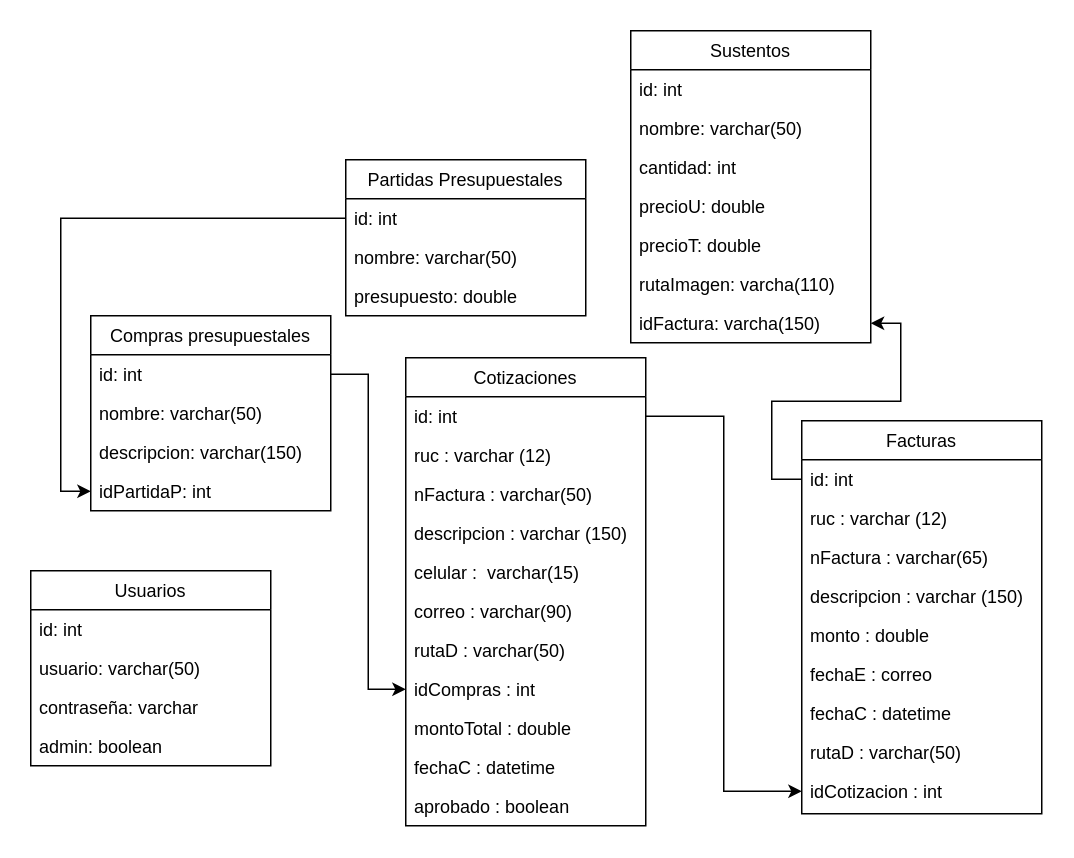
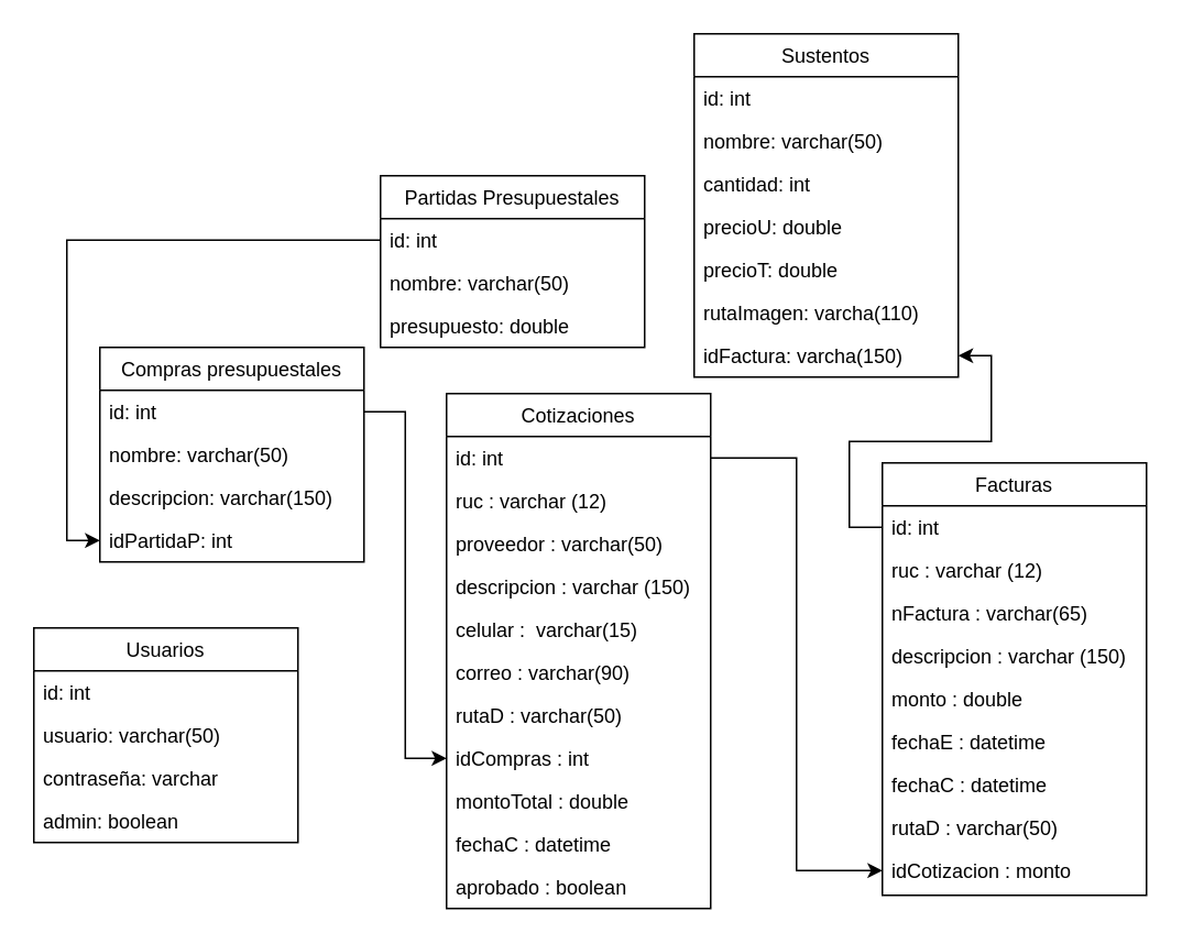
  <mxCell id="0" />
  <mxCell id="1" parent="0" />
  <mxCell id="2" value="Facturas" style="swimlane;fontStyle=0;align=center;verticalAlign=top;childLayout=stackLayout;horizontal=1;startSize=26;horizontalStack=0;resizeParent=1;resizeLast=0;collapsible=1;marginBottom=0;rounded=0;shadow=0;strokeWidth=1;" parent="1" vertex="1"><mxGeometry x="534" y="280" width="160" height="262" as="geometry"><mxRectangle x="230" y="140" width="160" height="26" as="alternateBounds" /></mxGeometry></mxCell>
  <mxCell id="3" value="id: int " style="text;align=left;verticalAlign=top;spacingLeft=4;spacingRight=4;overflow=hidden;rotatable=0;points=[[0,0.5],[1,0.5]];portConstraint=eastwest;" parent="2" vertex="1"><mxGeometry y="26" width="160" height="26" as="geometry" /></mxCell>
  <mxCell id="4" value="ruc : varchar (12)" style="text;align=left;verticalAlign=top;spacingLeft=4;spacingRight=4;overflow=hidden;rotatable=0;points=[[0,0.5],[1,0.5]];portConstraint=eastwest;rounded=0;shadow=0;html=0;" parent="2" vertex="1"><mxGeometry y="52" width="160" height="26" as="geometry" /></mxCell>
  <mxCell id="5" value="nFactura : varchar(65)" style="text;align=left;verticalAlign=top;spacingLeft=4;spacingRight=4;overflow=hidden;rotatable=0;points=[[0,0.5],[1,0.5]];portConstraint=eastwest;rounded=0;shadow=0;html=0;" parent="2" vertex="1"><mxGeometry y="78" width="160" height="26" as="geometry" /></mxCell>
  <mxCell id="6" value="descripcion : varchar (150)" style="text;align=left;verticalAlign=top;spacingLeft=4;spacingRight=4;overflow=hidden;rotatable=0;points=[[0,0.5],[1,0.5]];portConstraint=eastwest;rounded=0;shadow=0;html=0;" parent="2" vertex="1"><mxGeometry y="104" width="160" height="26" as="geometry" /></mxCell>
  <mxCell id="7" value="monto : double" style="text;align=left;verticalAlign=top;spacingLeft=4;spacingRight=4;overflow=hidden;rotatable=0;points=[[0,0.5],[1,0.5]];portConstraint=eastwest;rounded=0;shadow=0;html=0;" parent="2" vertex="1"><mxGeometry y="130" width="160" height="26" as="geometry" /></mxCell>
- <mxCell id="8" value="fechaE : correo" style="text;align=left;verticalAlign=top;spacingLeft=4;spacingRight=4;overflow=hidden;rotatable=0;points=[[0,0.5],[1,0.5]];portConstraint=eastwest;rounded=0;shadow=0;html=0;" parent="2" vertex="1"><mxGeometry y="156" width="160" height="26" as="geometry" /></mxCell>
+ <mxCell id="8" value="fechaE : datetime" style="text;align=left;verticalAlign=top;spacingLeft=4;spacingRight=4;overflow=hidden;rotatable=0;points=[[0,0.5],[1,0.5]];portConstraint=eastwest;rounded=0;shadow=0;html=0;" parent="2" vertex="1"><mxGeometry y="156" width="160" height="26" as="geometry" /></mxCell>
  <mxCell id="9" value="fechaC : datetime" style="text;align=left;verticalAlign=top;spacingLeft=4;spacingRight=4;overflow=hidden;rotatable=0;points=[[0,0.5],[1,0.5]];portConstraint=eastwest;rounded=0;shadow=0;html=0;" parent="2" vertex="1"><mxGeometry y="182" width="160" height="26" as="geometry" /></mxCell>
  <mxCell id="10" value="rutaD : varchar(50)" style="text;align=left;verticalAlign=top;spacingLeft=4;spacingRight=4;overflow=hidden;rotatable=0;points=[[0,0.5],[1,0.5]];portConstraint=eastwest;rounded=0;shadow=0;html=0;" parent="2" vertex="1"><mxGeometry y="208" width="160" height="26" as="geometry" /></mxCell>
- <mxCell id="11" value="idCotizacion : int" style="text;align=left;verticalAlign=top;spacingLeft=4;spacingRight=4;overflow=hidden;rotatable=0;points=[[0,0.5],[1,0.5]];portConstraint=eastwest;rounded=0;shadow=0;html=0;" parent="2" vertex="1"><mxGeometry y="234" width="160" height="26" as="geometry" /></mxCell>
+ <mxCell id="11" value="idCotizacion : monto" style="text;align=left;verticalAlign=top;spacingLeft=4;spacingRight=4;overflow=hidden;rotatable=0;points=[[0,0.5],[1,0.5]];portConstraint=eastwest;rounded=0;shadow=0;html=0;" parent="2" vertex="1"><mxGeometry y="234" width="160" height="26" as="geometry" /></mxCell>
  <mxCell id="12" value="Partidas Presupuestales" style="swimlane;fontStyle=0;align=center;verticalAlign=top;childLayout=stackLayout;horizontal=1;startSize=26;horizontalStack=0;resizeParent=1;resizeLast=0;collapsible=1;marginBottom=0;rounded=0;shadow=0;strokeWidth=1;" parent="1" vertex="1"><mxGeometry x="230" y="106" width="160" height="104" as="geometry"><mxRectangle x="550" y="140" width="160" height="26" as="alternateBounds" /></mxGeometry></mxCell>
  <mxCell id="13" value="id: int" style="text;align=left;verticalAlign=top;spacingLeft=4;spacingRight=4;overflow=hidden;rotatable=0;points=[[0,0.5],[1,0.5]];portConstraint=eastwest;" parent="12" vertex="1"><mxGeometry y="26" width="160" height="26" as="geometry" /></mxCell>
  <mxCell id="14" value="nombre: varchar(50)" style="text;align=left;verticalAlign=top;spacingLeft=4;spacingRight=4;overflow=hidden;rotatable=0;points=[[0,0.5],[1,0.5]];portConstraint=eastwest;rounded=0;shadow=0;html=0;" parent="12" vertex="1"><mxGeometry y="52" width="160" height="26" as="geometry" /></mxCell>
  <mxCell id="15" value="presupuesto: double" style="text;align=left;verticalAlign=top;spacingLeft=4;spacingRight=4;overflow=hidden;rotatable=0;points=[[0,0.5],[1,0.5]];portConstraint=eastwest;rounded=0;shadow=0;html=0;" parent="12" vertex="1"><mxGeometry y="78" width="160" height="26" as="geometry" /></mxCell>
  <mxCell id="16" value="Compras presupuestales" style="swimlane;fontStyle=0;align=center;verticalAlign=top;childLayout=stackLayout;horizontal=1;startSize=26;horizontalStack=0;resizeParent=1;resizeLast=0;collapsible=1;marginBottom=0;rounded=0;shadow=0;strokeWidth=1;" parent="1" vertex="1"><mxGeometry x="60" y="210" width="160" height="130" as="geometry"><mxRectangle x="550" y="140" width="160" height="26" as="alternateBounds" /></mxGeometry></mxCell>
  <mxCell id="17" value="id: int" style="text;align=left;verticalAlign=top;spacingLeft=4;spacingRight=4;overflow=hidden;rotatable=0;points=[[0,0.5],[1,0.5]];portConstraint=eastwest;" parent="16" vertex="1"><mxGeometry y="26" width="160" height="26" as="geometry" /></mxCell>
  <mxCell id="18" value="nombre: varchar(50)" style="text;align=left;verticalAlign=top;spacingLeft=4;spacingRight=4;overflow=hidden;rotatable=0;points=[[0,0.5],[1,0.5]];portConstraint=eastwest;rounded=0;shadow=0;html=0;" parent="16" vertex="1"><mxGeometry y="52" width="160" height="26" as="geometry" /></mxCell>
  <mxCell id="19" value="descripcion: varchar(150)" style="text;align=left;verticalAlign=top;spacingLeft=4;spacingRight=4;overflow=hidden;rotatable=0;points=[[0,0.5],[1,0.5]];portConstraint=eastwest;rounded=0;shadow=0;html=0;" parent="16" vertex="1"><mxGeometry y="78" width="160" height="26" as="geometry" /></mxCell>
  <mxCell id="20" value="idPartidaP: int" style="text;align=left;verticalAlign=top;spacingLeft=4;spacingRight=4;overflow=hidden;rotatable=0;points=[[0,0.5],[1,0.5]];portConstraint=eastwest;rounded=0;shadow=0;html=0;" parent="16" vertex="1"><mxGeometry y="104" width="160" height="26" as="geometry" /></mxCell>
  <mxCell id="21" value="Cotizaciones" style="swimlane;fontStyle=0;align=center;verticalAlign=top;childLayout=stackLayout;horizontal=1;startSize=26;horizontalStack=0;resizeParent=1;resizeLast=0;collapsible=1;marginBottom=0;rounded=0;shadow=0;strokeWidth=1;" parent="1" vertex="1"><mxGeometry x="270" y="238" width="160" height="312" as="geometry"><mxRectangle x="230" y="140" width="160" height="26" as="alternateBounds" /></mxGeometry></mxCell>
  <mxCell id="22" value="id: int " style="text;align=left;verticalAlign=top;spacingLeft=4;spacingRight=4;overflow=hidden;rotatable=0;points=[[0,0.5],[1,0.5]];portConstraint=eastwest;" parent="21" vertex="1"><mxGeometry y="26" width="160" height="26" as="geometry" /></mxCell>
  <mxCell id="23" value="ruc : varchar (12)" style="text;align=left;verticalAlign=top;spacingLeft=4;spacingRight=4;overflow=hidden;rotatable=0;points=[[0,0.5],[1,0.5]];portConstraint=eastwest;rounded=0;shadow=0;html=0;" parent="21" vertex="1"><mxGeometry y="52" width="160" height="26" as="geometry" /></mxCell>
- <mxCell id="24" value="nFactura : varchar(50)" style="text;align=left;verticalAlign=top;spacingLeft=4;spacingRight=4;overflow=hidden;rotatable=0;points=[[0,0.5],[1,0.5]];portConstraint=eastwest;rounded=0;shadow=0;html=0;" parent="21" vertex="1"><mxGeometry y="78" width="160" height="26" as="geometry" /></mxCell>
+ <mxCell id="24" value="proveedor : varchar(50)" style="text;align=left;verticalAlign=top;spacingLeft=4;spacingRight=4;overflow=hidden;rotatable=0;points=[[0,0.5],[1,0.5]];portConstraint=eastwest;rounded=0;shadow=0;html=0;" parent="21" vertex="1"><mxGeometry y="78" width="160" height="26" as="geometry" /></mxCell>
  <mxCell id="25" value="descripcion : varchar (150)" style="text;align=left;verticalAlign=top;spacingLeft=4;spacingRight=4;overflow=hidden;rotatable=0;points=[[0,0.5],[1,0.5]];portConstraint=eastwest;rounded=0;shadow=0;html=0;" parent="21" vertex="1"><mxGeometry y="104" width="160" height="26" as="geometry" /></mxCell>
  <mxCell id="26" value="celular :  varchar(15)" style="text;align=left;verticalAlign=top;spacingLeft=4;spacingRight=4;overflow=hidden;rotatable=0;points=[[0,0.5],[1,0.5]];portConstraint=eastwest;rounded=0;shadow=0;html=0;" parent="21" vertex="1"><mxGeometry y="130" width="160" height="26" as="geometry" /></mxCell>
  <mxCell id="27" value="correo : varchar(90)" style="text;align=left;verticalAlign=top;spacingLeft=4;spacingRight=4;overflow=hidden;rotatable=0;points=[[0,0.5],[1,0.5]];portConstraint=eastwest;rounded=0;shadow=0;html=0;" parent="21" vertex="1"><mxGeometry y="156" width="160" height="26" as="geometry" /></mxCell>
  <mxCell id="28" value="rutaD : varchar(50)" style="text;align=left;verticalAlign=top;spacingLeft=4;spacingRight=4;overflow=hidden;rotatable=0;points=[[0,0.5],[1,0.5]];portConstraint=eastwest;rounded=0;shadow=0;html=0;" parent="21" vertex="1"><mxGeometry y="182" width="160" height="26" as="geometry" /></mxCell>
  <mxCell id="29" value="idCompras : int" style="text;align=left;verticalAlign=top;spacingLeft=4;spacingRight=4;overflow=hidden;rotatable=0;points=[[0,0.5],[1,0.5]];portConstraint=eastwest;rounded=0;shadow=0;html=0;" parent="21" vertex="1"><mxGeometry y="208" width="160" height="26" as="geometry" /></mxCell>
  <mxCell id="30" value="montoTotal : double" style="text;align=left;verticalAlign=top;spacingLeft=4;spacingRight=4;overflow=hidden;rotatable=0;points=[[0,0.5],[1,0.5]];portConstraint=eastwest;rounded=0;shadow=0;html=0;" parent="21" vertex="1"><mxGeometry y="234" width="160" height="26" as="geometry" /></mxCell>
  <mxCell id="31" value="fechaC : datetime" style="text;align=left;verticalAlign=top;spacingLeft=4;spacingRight=4;overflow=hidden;rotatable=0;points=[[0,0.5],[1,0.5]];portConstraint=eastwest;rounded=0;shadow=0;html=0;" parent="21" vertex="1"><mxGeometry y="260" width="160" height="26" as="geometry" /></mxCell>
  <mxCell id="32" value="aprobado : boolean" style="text;align=left;verticalAlign=top;spacingLeft=4;spacingRight=4;overflow=hidden;rotatable=0;points=[[0,0.5],[1,0.5]];portConstraint=eastwest;rounded=0;shadow=0;html=0;" parent="21" vertex="1"><mxGeometry y="286" width="160" height="26" as="geometry" /></mxCell>
  <mxCell id="33" style="edgeStyle=orthogonalEdgeStyle;rounded=0;orthogonalLoop=1;jettySize=auto;html=1;entryX=0;entryY=0.5;entryDx=0;entryDy=0;" parent="1" source="13" target="20" edge="1"><mxGeometry relative="1" as="geometry" /></mxCell>
  <mxCell id="34" value="Sustentos" style="swimlane;fontStyle=0;align=center;verticalAlign=top;childLayout=stackLayout;horizontal=1;startSize=26;horizontalStack=0;resizeParent=1;resizeLast=0;collapsible=1;marginBottom=0;rounded=0;shadow=0;strokeWidth=1;" parent="1" vertex="1"><mxGeometry x="420" y="20" width="160" height="208" as="geometry"><mxRectangle x="550" y="140" width="160" height="26" as="alternateBounds" /></mxGeometry></mxCell>
  <mxCell id="35" value="id: int" style="text;align=left;verticalAlign=top;spacingLeft=4;spacingRight=4;overflow=hidden;rotatable=0;points=[[0,0.5],[1,0.5]];portConstraint=eastwest;" parent="34" vertex="1"><mxGeometry y="26" width="160" height="26" as="geometry" /></mxCell>
  <mxCell id="36" value="nombre: varchar(50)" style="text;align=left;verticalAlign=top;spacingLeft=4;spacingRight=4;overflow=hidden;rotatable=0;points=[[0,0.5],[1,0.5]];portConstraint=eastwest;rounded=0;shadow=0;html=0;" parent="34" vertex="1"><mxGeometry y="52" width="160" height="26" as="geometry" /></mxCell>
  <mxCell id="37" value="cantidad: int" style="text;align=left;verticalAlign=top;spacingLeft=4;spacingRight=4;overflow=hidden;rotatable=0;points=[[0,0.5],[1,0.5]];portConstraint=eastwest;rounded=0;shadow=0;html=0;" parent="34" vertex="1"><mxGeometry y="78" width="160" height="26" as="geometry" /></mxCell>
  <mxCell id="38" value="precioU: double" style="text;align=left;verticalAlign=top;spacingLeft=4;spacingRight=4;overflow=hidden;rotatable=0;points=[[0,0.5],[1,0.5]];portConstraint=eastwest;rounded=0;shadow=0;html=0;" parent="34" vertex="1"><mxGeometry y="104" width="160" height="26" as="geometry" /></mxCell>
  <mxCell id="39" value="precioT: double" style="text;align=left;verticalAlign=top;spacingLeft=4;spacingRight=4;overflow=hidden;rotatable=0;points=[[0,0.5],[1,0.5]];portConstraint=eastwest;rounded=0;shadow=0;html=0;" parent="34" vertex="1"><mxGeometry y="130" width="160" height="26" as="geometry" /></mxCell>
  <mxCell id="40" value="rutaImagen: varcha(110)" style="text;align=left;verticalAlign=top;spacingLeft=4;spacingRight=4;overflow=hidden;rotatable=0;points=[[0,0.5],[1,0.5]];portConstraint=eastwest;rounded=0;shadow=0;html=0;" parent="34" vertex="1"><mxGeometry y="156" width="160" height="26" as="geometry" /></mxCell>
  <mxCell id="41" value="idFactura: varcha(150)" style="text;align=left;verticalAlign=top;spacingLeft=4;spacingRight=4;overflow=hidden;rotatable=0;points=[[0,0.5],[1,0.5]];portConstraint=eastwest;rounded=0;shadow=0;html=0;" parent="34" vertex="1"><mxGeometry y="182" width="160" height="26" as="geometry" /></mxCell>
  <mxCell id="42" style="edgeStyle=orthogonalEdgeStyle;rounded=0;orthogonalLoop=1;jettySize=auto;html=1;" parent="1" source="22" target="11" edge="1"><mxGeometry relative="1" as="geometry" /></mxCell>
  <mxCell id="43" style="edgeStyle=orthogonalEdgeStyle;rounded=0;orthogonalLoop=1;jettySize=auto;html=1;entryX=0;entryY=0.5;entryDx=0;entryDy=0;" parent="1" source="17" target="29" edge="1"><mxGeometry relative="1" as="geometry" /></mxCell>
  <mxCell id="44" style="edgeStyle=orthogonalEdgeStyle;rounded=0;orthogonalLoop=1;jettySize=auto;html=1;" parent="1" source="3" target="41" edge="1"><mxGeometry relative="1" as="geometry" /></mxCell>
  <mxCell id="45" value="Usuarios" style="swimlane;fontStyle=0;align=center;verticalAlign=top;childLayout=stackLayout;horizontal=1;startSize=26;horizontalStack=0;resizeParent=1;resizeLast=0;collapsible=1;marginBottom=0;rounded=0;shadow=0;strokeWidth=1;" vertex="1" parent="1"><mxGeometry x="20" y="380" width="160" height="130" as="geometry"><mxRectangle x="550" y="140" width="160" height="26" as="alternateBounds" /></mxGeometry></mxCell>
  <mxCell id="46" value="id: int" style="text;align=left;verticalAlign=top;spacingLeft=4;spacingRight=4;overflow=hidden;rotatable=0;points=[[0,0.5],[1,0.5]];portConstraint=eastwest;" vertex="1" parent="45"><mxGeometry y="26" width="160" height="26" as="geometry" /></mxCell>
  <mxCell id="47" value="usuario: varchar(50)" style="text;align=left;verticalAlign=top;spacingLeft=4;spacingRight=4;overflow=hidden;rotatable=0;points=[[0,0.5],[1,0.5]];portConstraint=eastwest;rounded=0;shadow=0;html=0;" vertex="1" parent="45"><mxGeometry y="52" width="160" height="26" as="geometry" /></mxCell>
  <mxCell id="48" value="contraseña: varchar" style="text;align=left;verticalAlign=top;spacingLeft=4;spacingRight=4;overflow=hidden;rotatable=0;points=[[0,0.5],[1,0.5]];portConstraint=eastwest;rounded=0;shadow=0;html=0;" vertex="1" parent="45"><mxGeometry y="78" width="160" height="26" as="geometry" /></mxCell>
  <mxCell id="49" value="admin: boolean" style="text;align=left;verticalAlign=top;spacingLeft=4;spacingRight=4;overflow=hidden;rotatable=0;points=[[0,0.5],[1,0.5]];portConstraint=eastwest;rounded=0;shadow=0;html=0;" vertex="1" parent="45"><mxGeometry y="104" width="160" height="26" as="geometry" /></mxCell>
